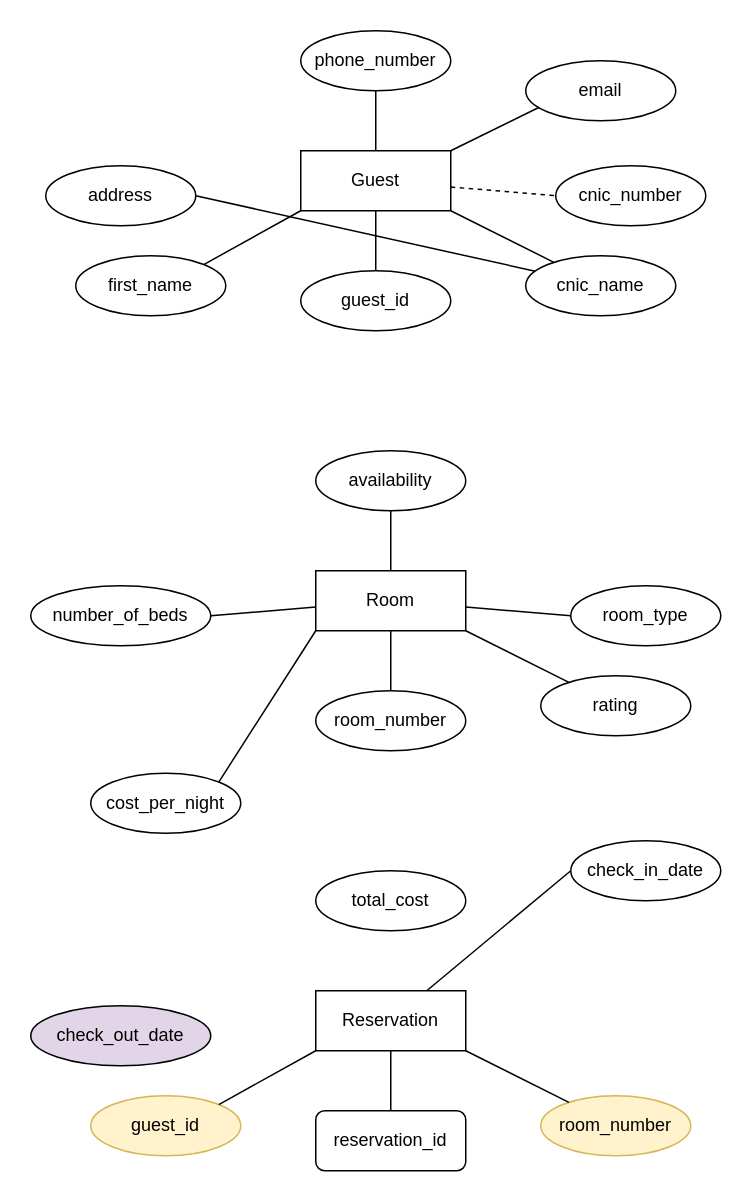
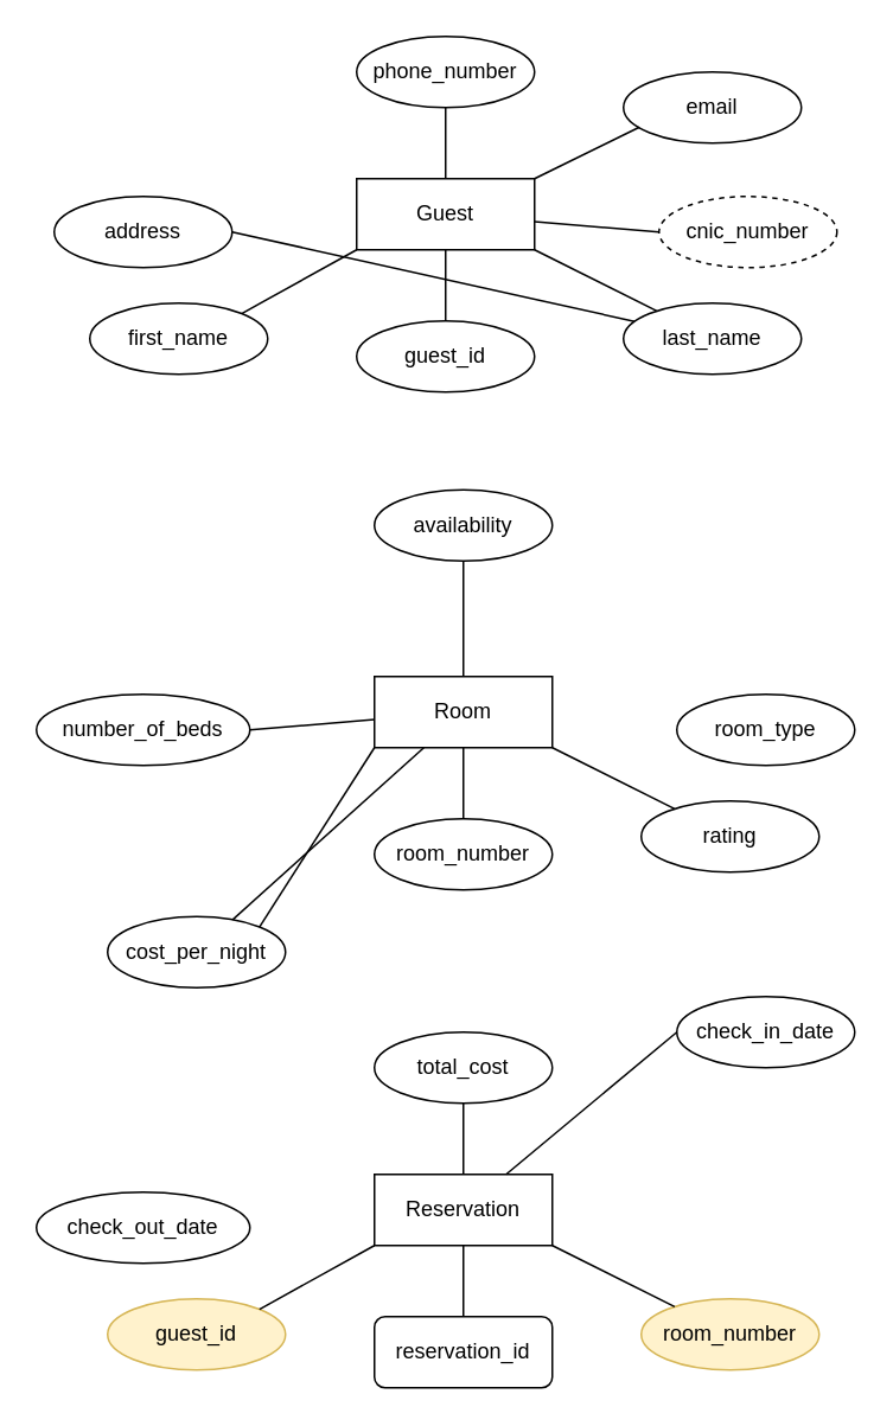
  <mxCell id="0" />
  <mxCell id="1" parent="0" />
  <mxCell id="2" value="email" style="ellipse;whiteSpace=wrap;html=1;align=center;" vertex="1" parent="1"><mxGeometry x="350" y="40" width="100" height="40" as="geometry" /></mxCell>
  <mxCell id="3" value="" style="endArrow=none;html=1;rounded=0;entryX=0.09;entryY=0.775;entryDx=0;entryDy=0;exitX=1;exitY=0;exitDx=0;exitDy=0;entryPerimeter=0;" edge="1" parent="1" source="17" target="2"><mxGeometry relative="1" as="geometry"><mxPoint x="237.46" y="-370" as="sourcePoint" /><mxPoint x="190" y="-420" as="targetPoint" /></mxGeometry></mxCell>
  <mxCell id="4" value="Room" style="whiteSpace=wrap;html=1;align=center;" vertex="1" parent="1"><mxGeometry x="210" y="380" width="100" height="40" as="geometry" /></mxCell>
  <mxCell id="5" value="room_number" style="ellipse;whiteSpace=wrap;html=1;align=center;" vertex="1" parent="1"><mxGeometry x="210" y="460" width="100" height="40" as="geometry" /></mxCell>
  <mxCell id="6" value="room_type" style="ellipse;whiteSpace=wrap;html=1;align=center;" vertex="1" parent="1"><mxGeometry x="380" y="390" width="100" height="40" as="geometry" /></mxCell>
- <mxCell id="7" value="availability" style="ellipse;whiteSpace=wrap;html=1;align=center;" vertex="1" parent="1"><mxGeometry x="210" y="300" width="100" height="40" as="geometry" /></mxCell>
+ <mxCell id="7" value="availability" style="ellipse;whiteSpace=wrap;html=1;align=center;" vertex="1" parent="1"><mxGeometry x="210" y="275" width="100" height="40" as="geometry" /></mxCell>
  <mxCell id="8" value="number_of_beds" style="ellipse;whiteSpace=wrap;html=1;align=center;" vertex="1" parent="1"><mxGeometry x="20" y="390" width="120" height="40" as="geometry" /></mxCell>
  <mxCell id="9" value="rating" style="ellipse;whiteSpace=wrap;html=1;align=center;" vertex="1" parent="1"><mxGeometry x="360" y="450" width="100" height="40" as="geometry" /></mxCell>
  <mxCell id="10" value="cost_per_night" style="ellipse;whiteSpace=wrap;html=1;align=center;" vertex="1" parent="1"><mxGeometry x="60" y="515" width="100" height="40" as="geometry" /></mxCell>
  <mxCell id="11" value="" style="endArrow=none;html=1;rounded=0;" edge="1" parent="1" source="7" target="4"><mxGeometry relative="1" as="geometry"><mxPoint x="240" y="320" as="sourcePoint" /><mxPoint x="400" y="320" as="targetPoint" /></mxGeometry></mxCell>
  <mxCell id="12" value="" style="endArrow=none;html=1;rounded=0;" edge="1" parent="1" source="4" target="5"><mxGeometry relative="1" as="geometry"><mxPoint x="240" y="320" as="sourcePoint" /><mxPoint x="400" y="320" as="targetPoint" /></mxGeometry></mxCell>
- <mxCell id="13" value="" style="endArrow=none;html=1;rounded=0;entryX=0;entryY=0.5;entryDx=0;entryDy=0;" edge="1" parent="1" source="4" target="6"><mxGeometry relative="1" as="geometry"><mxPoint x="240" y="320" as="sourcePoint" /><mxPoint x="360" y="410" as="targetPoint" /></mxGeometry></mxCell>
+ <mxCell id="13" value="" style="endArrow=none;html=1;rounded=0;" edge="1" parent="1" source="4" target="10"><mxGeometry relative="1" as="geometry"><mxPoint x="240" y="320" as="sourcePoint" /><mxPoint x="360" y="410" as="targetPoint" /></mxGeometry></mxCell>
  <mxCell id="14" value="" style="endArrow=none;html=1;rounded=0;exitX=1;exitY=0.5;exitDx=0;exitDy=0;" edge="1" parent="1" source="8" target="4"><mxGeometry relative="1" as="geometry"><mxPoint x="240" y="320" as="sourcePoint" /><mxPoint x="400" y="320" as="targetPoint" /></mxGeometry></mxCell>
  <mxCell id="15" value="" style="endArrow=none;html=1;rounded=0;" edge="1" parent="1" source="9"><mxGeometry relative="1" as="geometry"><mxPoint x="240" y="320" as="sourcePoint" /><mxPoint x="310" y="420" as="targetPoint" /></mxGeometry></mxCell>
  <mxCell id="16" value="" style="endArrow=none;html=1;rounded=0;exitX=1;exitY=0;exitDx=0;exitDy=0;" edge="1" parent="1" source="10"><mxGeometry relative="1" as="geometry"><mxPoint x="240" y="320" as="sourcePoint" /><mxPoint x="210" y="420" as="targetPoint" /></mxGeometry></mxCell>
  <mxCell id="17" value="Guest" style="whiteSpace=wrap;html=1;align=center;" vertex="1" parent="1"><mxGeometry x="200" y="100" width="100" height="40" as="geometry" /></mxCell>
  <mxCell id="18" value="guest_id" style="ellipse;whiteSpace=wrap;html=1;align=center;" vertex="1" parent="1"><mxGeometry x="200" y="180" width="100" height="40" as="geometry" /></mxCell>
- <mxCell id="19" value="cnic_number" style="ellipse;whiteSpace=wrap;html=1;align=center;" vertex="1" parent="1"><mxGeometry x="370" y="110" width="100" height="40" as="geometry" /></mxCell>
+ <mxCell id="19" value="cnic_number" style="ellipse;whiteSpace=wrap;html=1;align=center;dashed=1;" vertex="1" parent="1"><mxGeometry x="370" y="110" width="100" height="40" as="geometry" /></mxCell>
  <mxCell id="20" value="phone_number" style="ellipse;whiteSpace=wrap;html=1;align=center;" vertex="1" parent="1"><mxGeometry x="200" y="20" width="100" height="40" as="geometry" /></mxCell>
  <mxCell id="21" value="address" style="ellipse;whiteSpace=wrap;html=1;align=center;" vertex="1" parent="1"><mxGeometry x="30" y="110" width="100" height="40" as="geometry" /></mxCell>
- <mxCell id="22" value="cnic_name" style="ellipse;whiteSpace=wrap;html=1;align=center;" vertex="1" parent="1"><mxGeometry x="350" y="170" width="100" height="40" as="geometry" /></mxCell>
+ <mxCell id="22" value="last_name" style="ellipse;whiteSpace=wrap;html=1;align=center;" vertex="1" parent="1"><mxGeometry x="350" y="170" width="100" height="40" as="geometry" /></mxCell>
  <mxCell id="23" value="first_name" style="ellipse;whiteSpace=wrap;html=1;align=center;" vertex="1" parent="1"><mxGeometry x="50" y="170" width="100" height="40" as="geometry" /></mxCell>
  <mxCell id="24" value="" style="endArrow=none;html=1;rounded=0;" edge="1" source="20" target="17" parent="1"><mxGeometry relative="1" as="geometry"><mxPoint x="230" y="40" as="sourcePoint" /><mxPoint x="390" y="40" as="targetPoint" /></mxGeometry></mxCell>
  <mxCell id="25" value="" style="endArrow=none;html=1;rounded=0;" edge="1" source="17" target="18" parent="1"><mxGeometry relative="1" as="geometry"><mxPoint x="230" y="40" as="sourcePoint" /><mxPoint x="390" y="40" as="targetPoint" /></mxGeometry></mxCell>
- <mxCell id="26" value="" style="endArrow=none;html=1;rounded=0;entryX=0;entryY=0.5;entryDx=0;entryDy=0;dashed=1;" edge="1" source="17" target="19" parent="1"><mxGeometry relative="1" as="geometry"><mxPoint x="230" y="40" as="sourcePoint" /><mxPoint x="350" y="130" as="targetPoint" /></mxGeometry></mxCell>
+ <mxCell id="26" value="" style="endArrow=none;html=1;rounded=0;entryX=0;entryY=0.5;entryDx=0;entryDy=0;" edge="1" source="17" target="19" parent="1"><mxGeometry relative="1" as="geometry"><mxPoint x="230" y="40" as="sourcePoint" /><mxPoint x="350" y="130" as="targetPoint" /></mxGeometry></mxCell>
  <mxCell id="27" value="" style="endArrow=none;html=1;rounded=0;exitX=1;exitY=0.5;exitDx=0;exitDy=0;" edge="1" source="21" target="22" parent="1"><mxGeometry relative="1" as="geometry"><mxPoint x="230" y="40" as="sourcePoint" /><mxPoint x="390" y="40" as="targetPoint" /></mxGeometry></mxCell>
  <mxCell id="28" value="" style="endArrow=none;html=1;rounded=0;" edge="1" source="22" parent="1"><mxGeometry relative="1" as="geometry"><mxPoint x="230" y="40" as="sourcePoint" /><mxPoint x="300" y="140" as="targetPoint" /></mxGeometry></mxCell>
  <mxCell id="29" value="" style="endArrow=none;html=1;rounded=0;exitX=1;exitY=0;exitDx=0;exitDy=0;" edge="1" source="23" parent="1"><mxGeometry relative="1" as="geometry"><mxPoint x="230" y="40" as="sourcePoint" /><mxPoint x="200" y="140" as="targetPoint" /></mxGeometry></mxCell>
  <mxCell id="30" value="Reservation" style="whiteSpace=wrap;html=1;align=center;" vertex="1" parent="1"><mxGeometry x="210" y="660" width="100" height="40" as="geometry" /></mxCell>
  <mxCell id="31" value="reservation_id" style="whiteSpace=wrap;html=1;align=center;rounded=1;" vertex="1" parent="1"><mxGeometry x="210" y="740" width="100" height="40" as="geometry" /></mxCell>
  <mxCell id="32" value="check_in_date" style="ellipse;whiteSpace=wrap;html=1;align=center;" vertex="1" parent="1"><mxGeometry x="380" y="560" width="100" height="40" as="geometry" /></mxCell>
  <mxCell id="33" value="total_cost" style="ellipse;whiteSpace=wrap;html=1;align=center;" vertex="1" parent="1"><mxGeometry x="210" y="580" width="100" height="40" as="geometry" /></mxCell>
- <mxCell id="34" value="check_out_date" style="ellipse;whiteSpace=wrap;html=1;align=center;fillColor=#e1d5e7;" vertex="1" parent="1"><mxGeometry x="20" y="670" width="120" height="40" as="geometry" /></mxCell>
+ <mxCell id="34" value="check_out_date" style="ellipse;whiteSpace=wrap;html=1;align=center;" vertex="1" parent="1"><mxGeometry x="20" y="670" width="120" height="40" as="geometry" /></mxCell>
  <mxCell id="35" value="room_number" style="ellipse;whiteSpace=wrap;html=1;align=center;fillColor=#fff2cc;strokeColor=#d6b656;" vertex="1" parent="1"><mxGeometry x="360" y="730" width="100" height="40" as="geometry" /></mxCell>
  <mxCell id="36" value="guest_id" style="ellipse;whiteSpace=wrap;html=1;align=center;labelBackgroundColor=none;textShadow=0;labelBorderColor=none;fillColor=#fff2cc;strokeColor=#d6b656;" vertex="1" parent="1"><mxGeometry x="60" y="730" width="100" height="40" as="geometry" /></mxCell>
+ <mxCell id="37" value="" style="endArrow=none;html=1;rounded=0;" edge="1" source="33" target="30" parent="1"><mxGeometry relative="1" as="geometry"><mxPoint x="240" y="600" as="sourcePoint" /><mxPoint x="400" y="600" as="targetPoint" /></mxGeometry></mxCell>
  <mxCell id="38" value="" style="endArrow=none;html=1;rounded=0;" edge="1" source="30" target="31" parent="1"><mxGeometry relative="1" as="geometry"><mxPoint x="240" y="600" as="sourcePoint" /><mxPoint x="400" y="600" as="targetPoint" /></mxGeometry></mxCell>
  <mxCell id="39" value="" style="endArrow=none;html=1;rounded=0;entryX=0;entryY=0.5;entryDx=0;entryDy=0;" edge="1" source="30" target="32" parent="1"><mxGeometry relative="1" as="geometry"><mxPoint x="240" y="600" as="sourcePoint" /><mxPoint x="360" y="690" as="targetPoint" /></mxGeometry></mxCell>
  <mxCell id="40" value="" style="endArrow=none;html=1;rounded=0;" edge="1" source="35" parent="1"><mxGeometry relative="1" as="geometry"><mxPoint x="240" y="600" as="sourcePoint" /><mxPoint x="310" y="700" as="targetPoint" /></mxGeometry></mxCell>
  <mxCell id="41" value="" style="endArrow=none;html=1;rounded=0;exitX=1;exitY=0;exitDx=0;exitDy=0;" edge="1" source="36" parent="1"><mxGeometry relative="1" as="geometry"><mxPoint x="240" y="600" as="sourcePoint" /><mxPoint x="210" y="700" as="targetPoint" /></mxGeometry></mxCell>
